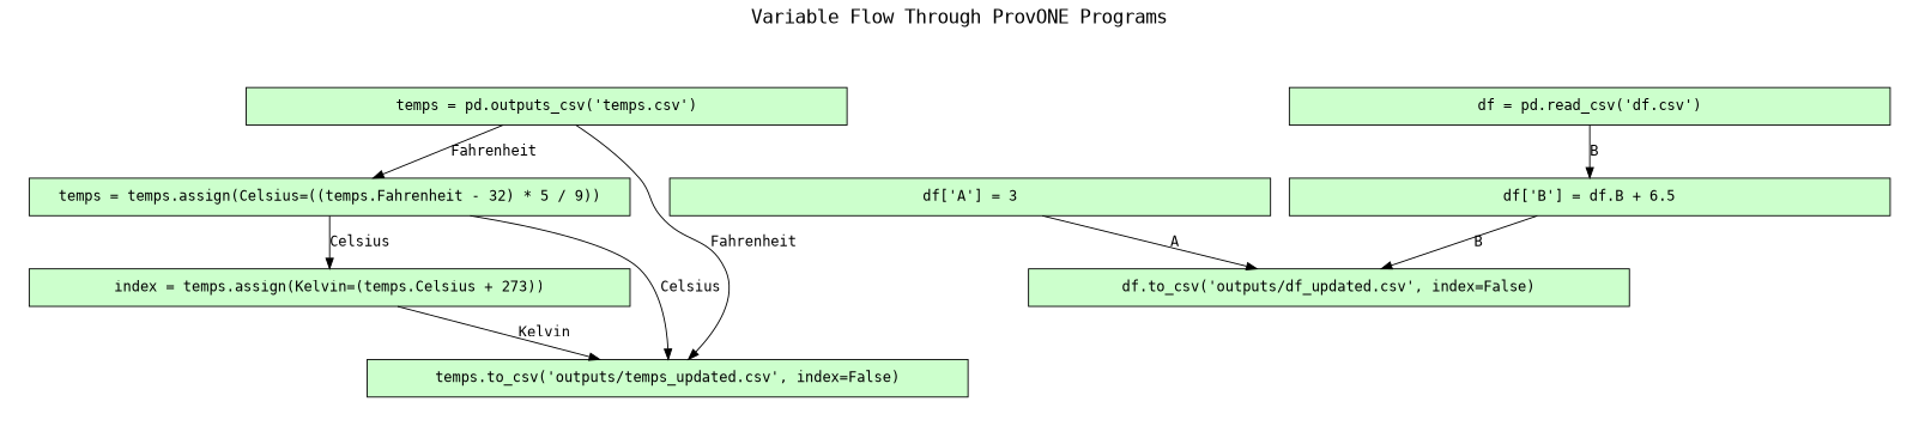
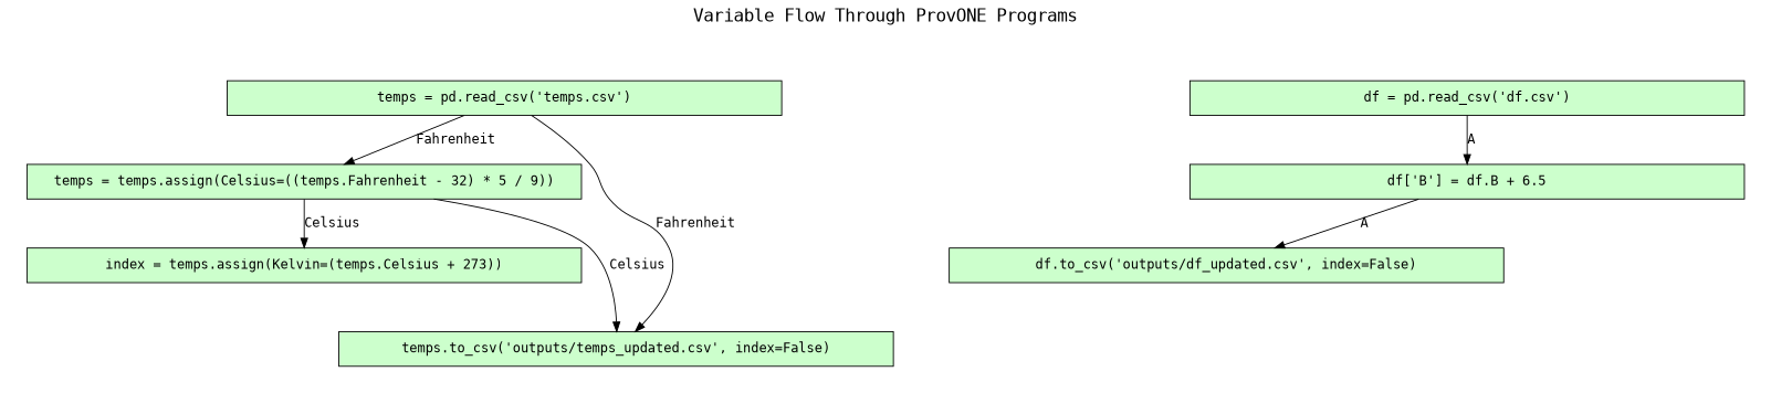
  digraph {
    fontname="DejaVu Sans Mono"
    fontsize=18
    label="Variable Flow Through ProvONE Programs"
    labelloc=t
    rankdir=TB
    node [fillcolor="#CCFFCC" fontname="DejaVu Sans Mono" peripheries=1 shape=box style=filled]
    edge [fontname="DejaVu Sans Mono"]
    n1 [label="df = pd.read_csv('df.csv')" width=8]
    n2 [label="df['B'] = df.B + 6.5" width=8]
    n3 [label="temps = temps.assign(Celsius=((temps.Fahrenheit - 32) * 5 \/ 9))" width=8]
    n4 [label="index = temps.assign(Kelvin=(temps.Celsius + 273))" width=8]
    n5 [label="temps.to_csv('outputs\/temps_updated.csv', index=False)" width=8]
    n6 [label="df.to_csv('outputs\/df_updated.csv', index=False)" width=8]
-   n7 [label="df['A'] = 3" width=8]
-   n8 [label="temps = pd.outputs_csv('temps.csv')" width=8]
+   n8 [label="temps = pd.read_csv('temps.csv')" width=8]
    subgraph cluster_1 {
      color=white
      label=""
      penwidth=0
      subgraph cluster_2 {
        color=white
        label=""
        penwidth=0
        n1
        n2
        n3
        n4
        n5
        n6
-       n7
        n8
      }
    }
-   n1 -> n2 [label=B]
-   n2 -> n6 [label=B]
+   n1 -> n2 [label=A]
+   n2 -> n6 [label=A]
    n3 -> n4 [label=Celsius]
    n3 -> n5 [label=Celsius]
-   n4 -> n5 [label=Kelvin]
-   n7 -> n6 [label=A]
    n8 -> n3 [label=Fahrenheit]
    n8 -> n5 [label=Fahrenheit]
  }
